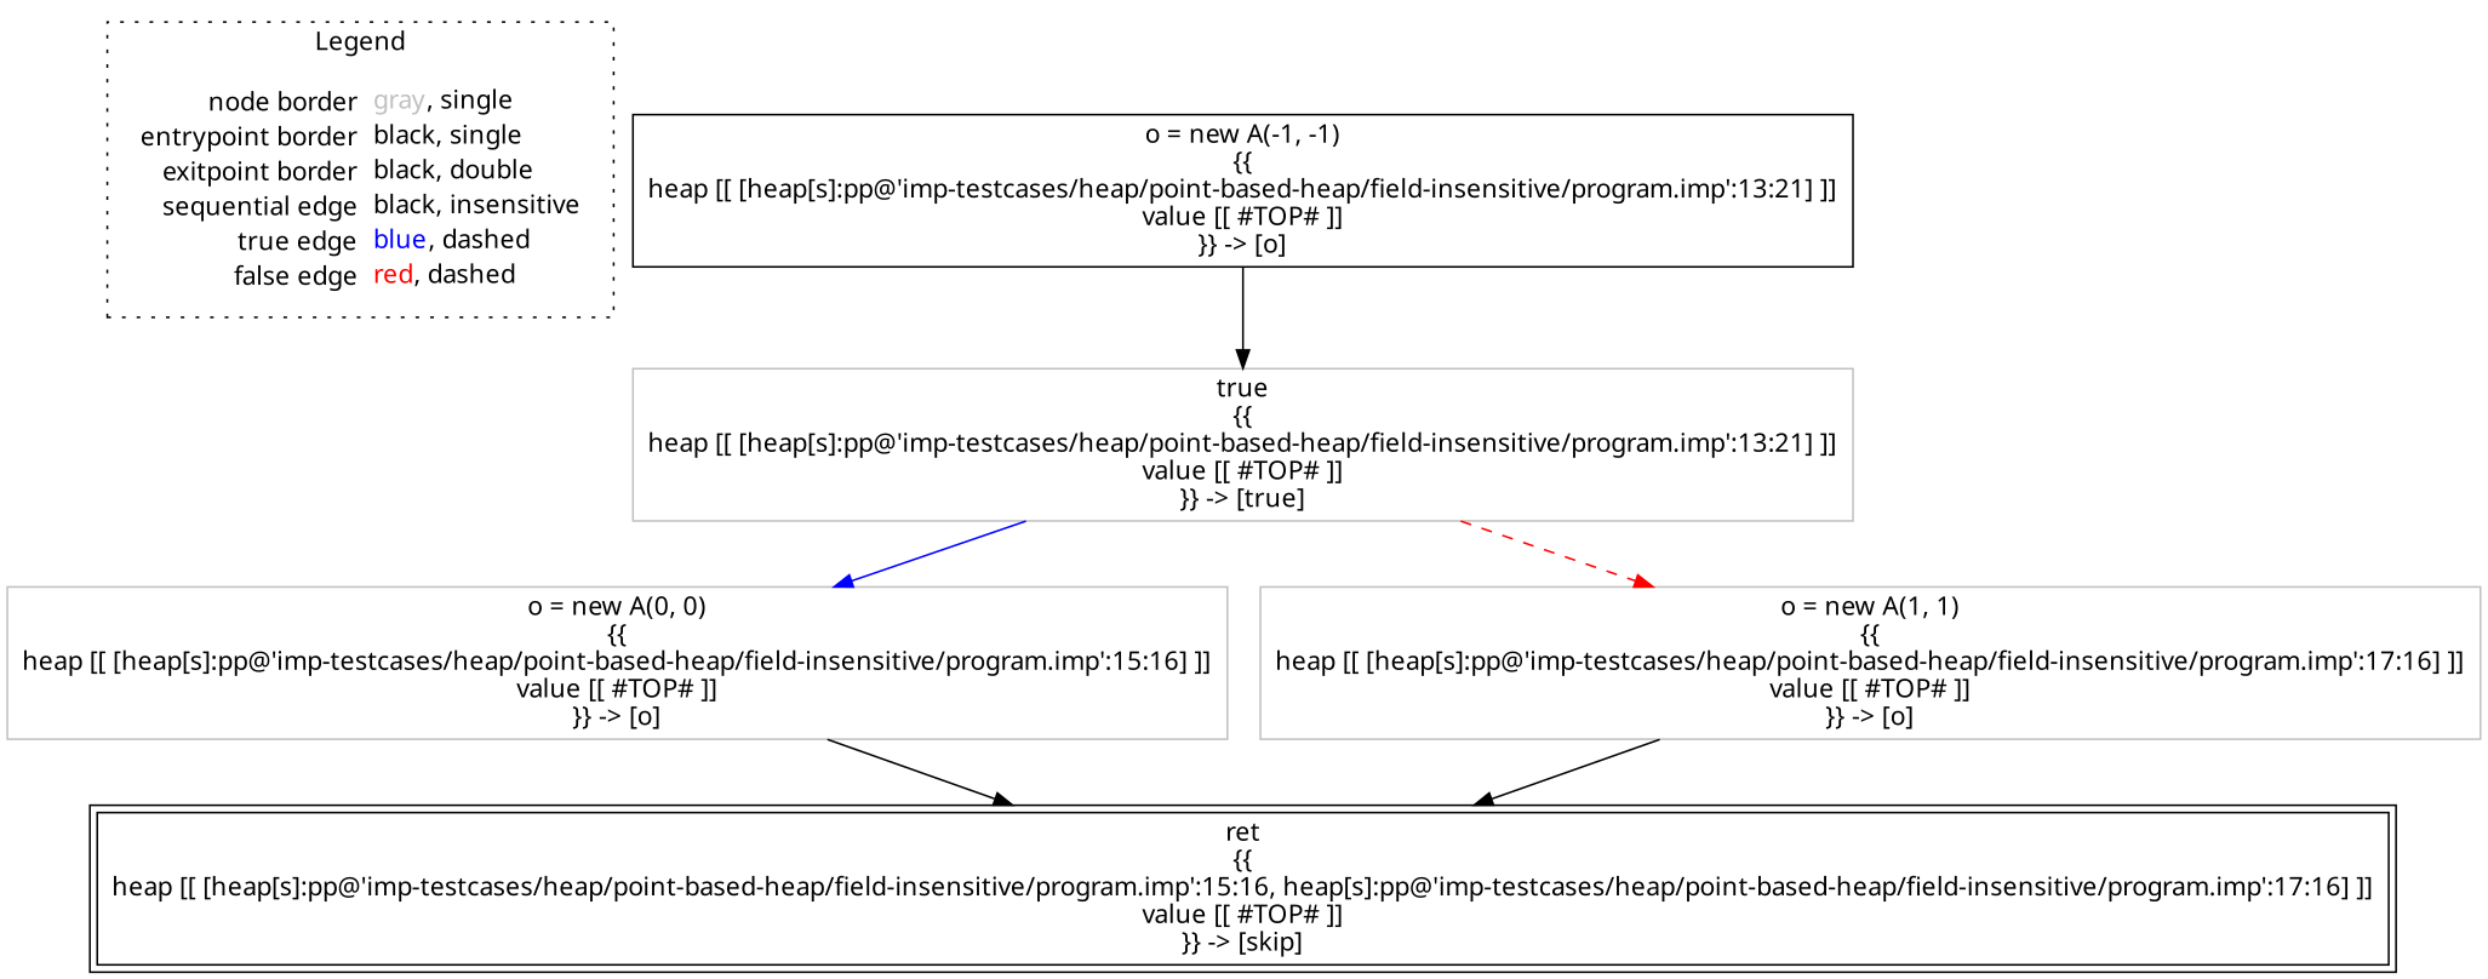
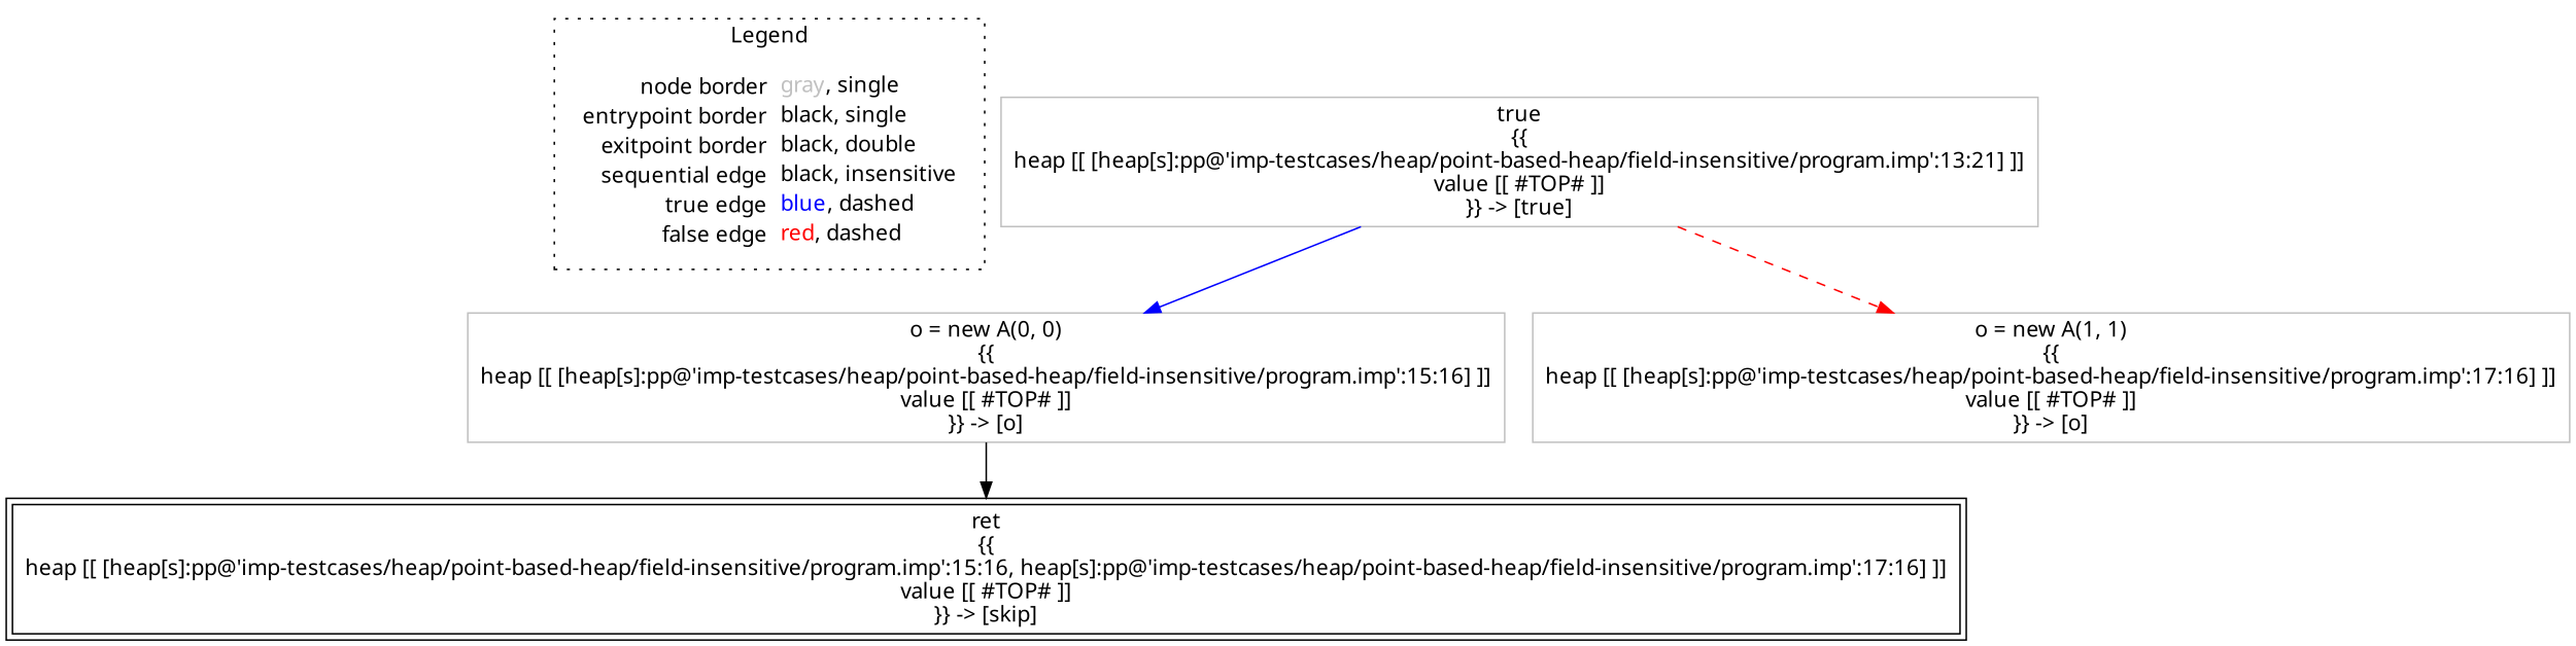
  digraph {
    fontname="Noto Sans"
    node [fontname="Noto Sans" shape=rect color=gray]
    edge [color=black fontname="Noto Sans"]
    n1 [label=<<table border="0" cellpadding="2" cellspacing="0" cellborder="0"><tr><td align="right">node border&nbsp;</td><td align="left"><font color="gray">gray</font>, single</td></tr><tr><td align="right">entrypoint border&nbsp;</td><td align="left"><font color="black">black</font>, single</td></tr><tr><td align="right">exitpoint border&nbsp;</td><td align="left"><font color="black">black</font>, double</td></tr><tr><td align="right">sequential edge&nbsp;</td><td align="left"><font color="black">black</font>, insensitive</td></tr><tr><td align="right">true edge&nbsp;</td><td align="left"><font color="blue">blue</font>, dashed</td></tr><tr><td align="right">false edge&nbsp;</td><td align="left"><font color="red">red</font>, dashed</td></tr></table>> shape=plaintext color=""]
-   n2 [color=black label=<o = new A(-1, -1)<BR/>{{<BR/>heap [[ [heap[s]:pp@'imp-testcases/heap/point-based-heap/field-insensitive/program.imp':13:21] ]]<BR/>value [[ #TOP# ]]<BR/>}} -&gt; [o]>]
    n3 [label=<true<BR/>{{<BR/>heap [[ [heap[s]:pp@'imp-testcases/heap/point-based-heap/field-insensitive/program.imp':13:21] ]]<BR/>value [[ #TOP# ]]<BR/>}} -&gt; [true]>]
    n4 [label=<o = new A(0, 0)<BR/>{{<BR/>heap [[ [heap[s]:pp@'imp-testcases/heap/point-based-heap/field-insensitive/program.imp':15:16] ]]<BR/>value [[ #TOP# ]]<BR/>}} -&gt; [o]>]
    n5 [label=<o = new A(1, 1)<BR/>{{<BR/>heap [[ [heap[s]:pp@'imp-testcases/heap/point-based-heap/field-insensitive/program.imp':17:16] ]]<BR/>value [[ #TOP# ]]<BR/>}} -&gt; [o]>]
    n6 [color=black label=<ret<BR/>{{<BR/>heap [[ [heap[s]:pp@'imp-testcases/heap/point-based-heap/field-insensitive/program.imp':15:16, heap[s]:pp@'imp-testcases/heap/point-based-heap/field-insensitive/program.imp':17:16] ]]<BR/>value [[ #TOP# ]]<BR/>}} -&gt; [skip]> peripheries=2]
    subgraph cluster_1 {
      label=Legend
      style=dotted
      n1
    }
-   n2 -> n3
    n3 -> n4 [color=blue style=solid]
    n3 -> n5 [color=red style=dashed]
    n4 -> n6
-   n5 -> n6
  }
